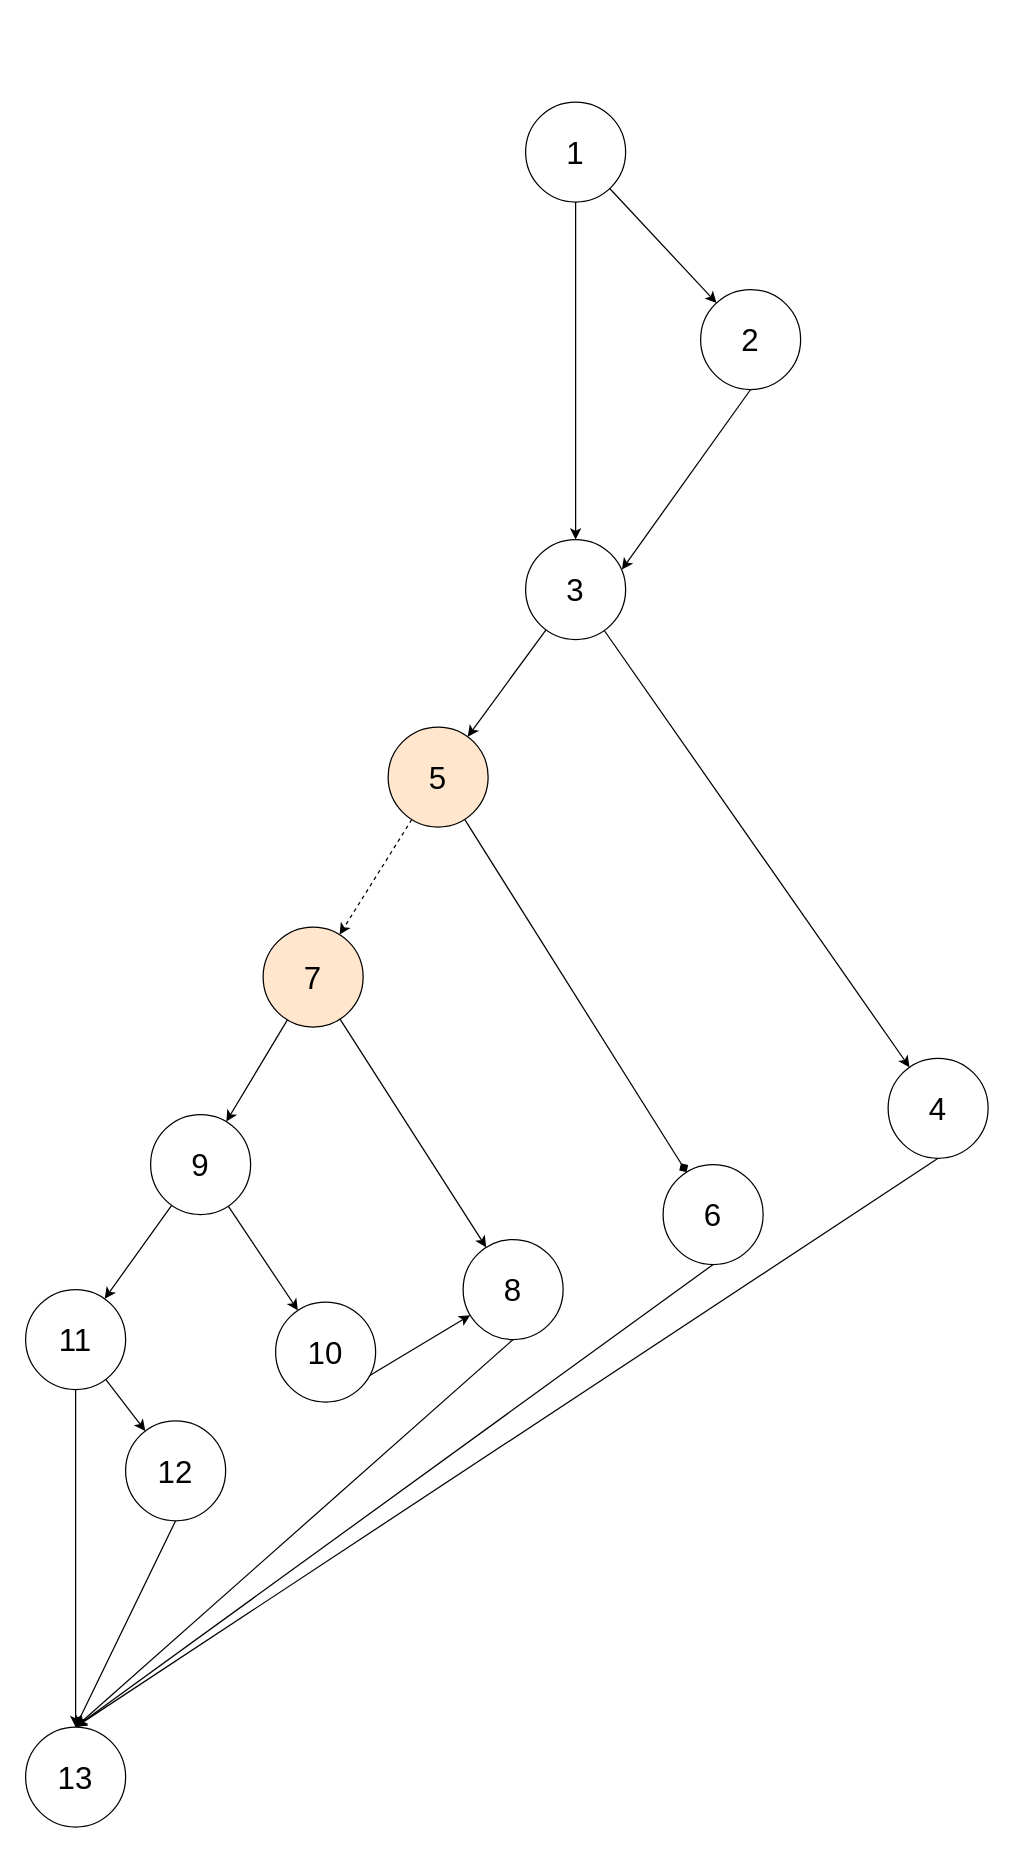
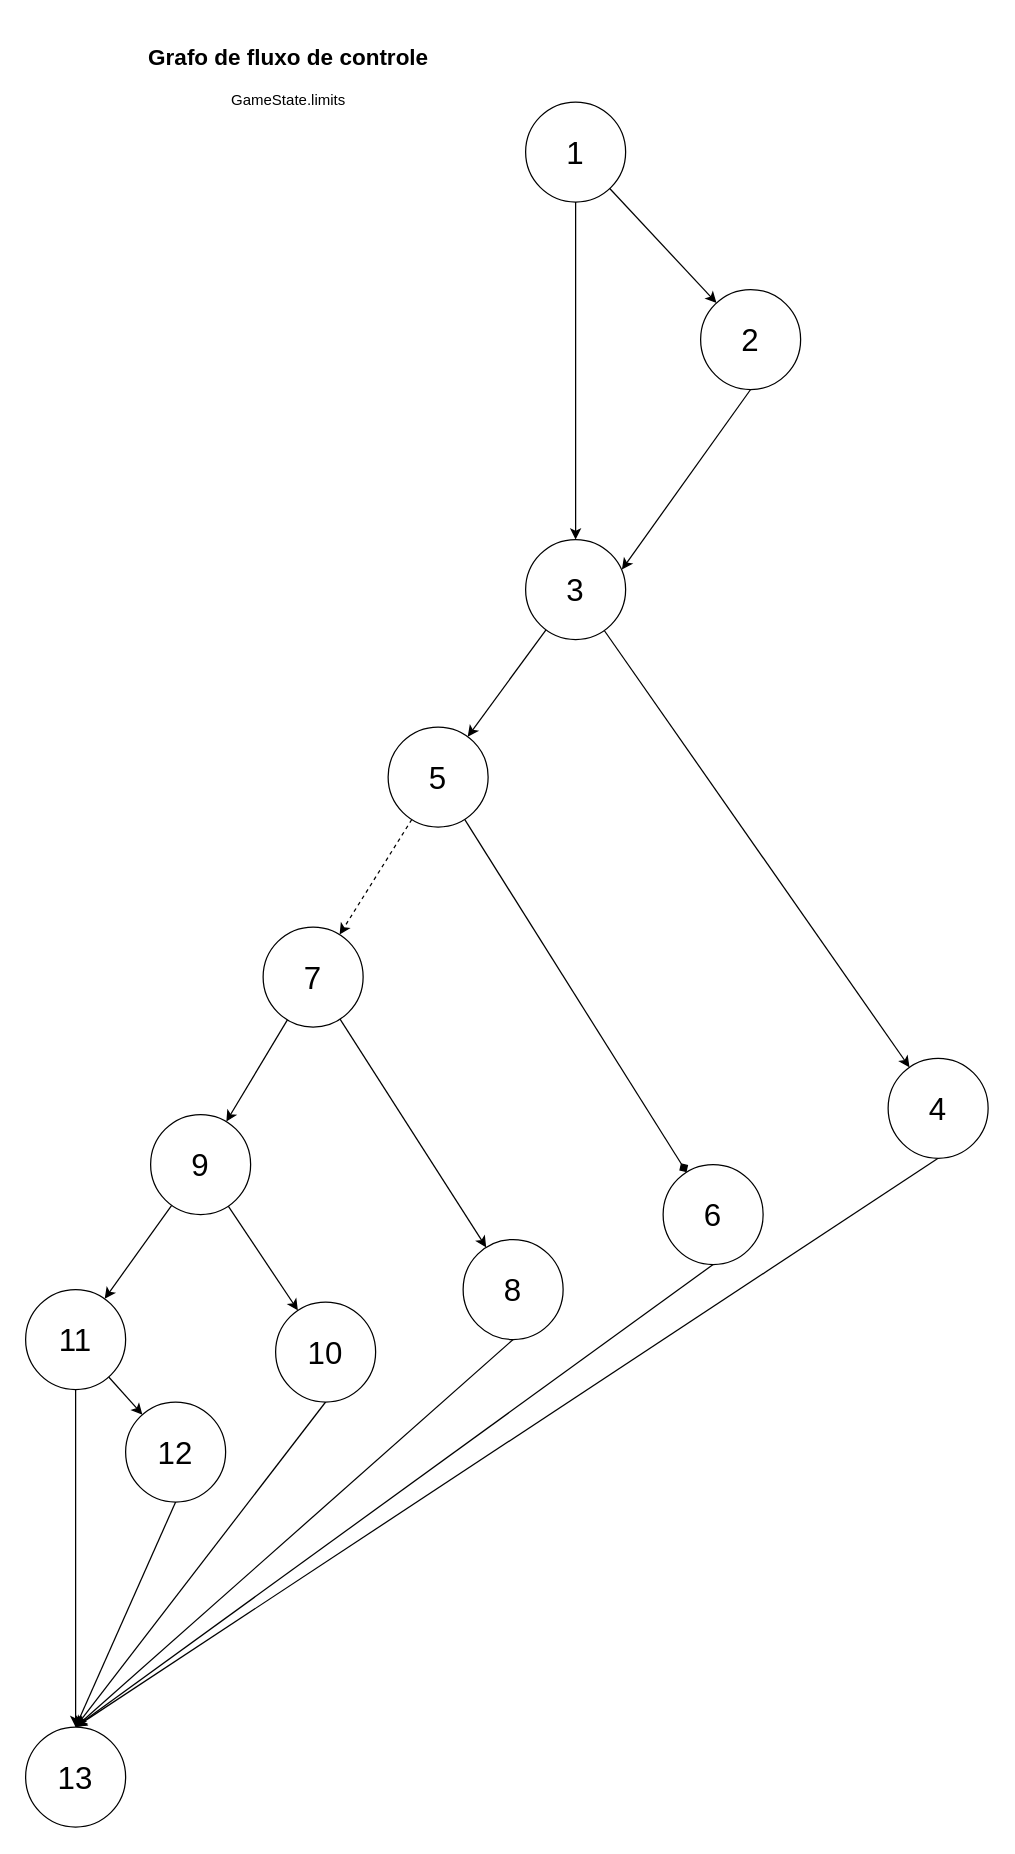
  <mxCell id="0" />
  <mxCell id="1" parent="0" />
  <mxCell id="2" value="" style="rounded=0;orthogonalLoop=1;jettySize=auto;html=1;fontSize=25;" parent="1" source="4" target="32" edge="1"><mxGeometry relative="1" as="geometry" /></mxCell>
  <mxCell id="3" value="" style="edgeStyle=none;rounded=0;orthogonalLoop=1;jettySize=auto;html=1;fontSize=25;" parent="1" source="4" target="7" edge="1"><mxGeometry relative="1" as="geometry" /></mxCell>
  <mxCell id="4" value="1" style="ellipse;whiteSpace=wrap;html=1;aspect=fixed;fontSize=25;" parent="1" vertex="1"><mxGeometry x="420" y="81" width="80" height="80" as="geometry" /></mxCell>
  <mxCell id="5" value="" style="edgeStyle=none;rounded=0;orthogonalLoop=1;jettySize=auto;html=1;fontSize=25;" parent="1" source="7" target="30" edge="1"><mxGeometry relative="1" as="geometry" /></mxCell>
  <mxCell id="6" value="" style="edgeStyle=none;rounded=0;orthogonalLoop=1;jettySize=auto;html=1;fontSize=25;" parent="1" source="7" target="10" edge="1"><mxGeometry relative="1" as="geometry" /></mxCell>
  <mxCell id="7" value="3" style="ellipse;whiteSpace=wrap;html=1;aspect=fixed;fontSize=25;" parent="1" vertex="1"><mxGeometry x="420" y="431" width="80" height="80" as="geometry" /></mxCell>
  <mxCell id="8" value="" style="edgeStyle=none;rounded=0;orthogonalLoop=1;jettySize=auto;html=1;fontSize=25;endArrow=diamond;" parent="1" source="10" target="28" edge="1"><mxGeometry relative="1" as="geometry" /></mxCell>
  <mxCell id="9" value="" style="edgeStyle=none;rounded=0;orthogonalLoop=1;jettySize=auto;html=1;fontSize=25;dashed=1;" parent="1" source="10" target="13" edge="1"><mxGeometry relative="1" as="geometry" /></mxCell>
- <mxCell id="10" value="5" style="ellipse;whiteSpace=wrap;html=1;aspect=fixed;fontSize=25;fillColor=#ffe6cc;" parent="1" vertex="1"><mxGeometry x="310" y="581" width="80" height="80" as="geometry" /></mxCell>
+ <mxCell id="10" value="5" style="ellipse;whiteSpace=wrap;html=1;aspect=fixed;fontSize=25;" parent="1" vertex="1"><mxGeometry x="310" y="581" width="80" height="80" as="geometry" /></mxCell>
  <mxCell id="11" value="" style="edgeStyle=none;rounded=0;orthogonalLoop=1;jettySize=auto;html=1;fontSize=25;" parent="1" source="13" target="26" edge="1"><mxGeometry relative="1" as="geometry" /></mxCell>
  <mxCell id="12" value="" style="edgeStyle=none;rounded=0;orthogonalLoop=1;jettySize=auto;html=1;fontSize=25;" parent="1" source="13" target="16" edge="1"><mxGeometry relative="1" as="geometry" /></mxCell>
- <mxCell id="13" value="7" style="ellipse;whiteSpace=wrap;html=1;aspect=fixed;fontSize=25;fillColor=#ffe6cc;" parent="1" vertex="1"><mxGeometry x="210" y="741" width="80" height="80" as="geometry" /></mxCell>
+ <mxCell id="13" value="7" style="ellipse;whiteSpace=wrap;html=1;aspect=fixed;fontSize=25;" parent="1" vertex="1"><mxGeometry x="210" y="741" width="80" height="80" as="geometry" /></mxCell>
  <mxCell id="14" value="" style="edgeStyle=none;rounded=0;orthogonalLoop=1;jettySize=auto;html=1;fontSize=25;" parent="1" source="16" target="24" edge="1"><mxGeometry relative="1" as="geometry" /></mxCell>
  <mxCell id="15" value="" style="edgeStyle=none;rounded=0;orthogonalLoop=1;jettySize=auto;html=1;fontSize=25;" parent="1" source="16" target="19" edge="1"><mxGeometry relative="1" as="geometry" /></mxCell>
  <mxCell id="16" value="9" style="ellipse;whiteSpace=wrap;html=1;aspect=fixed;fontSize=25;" parent="1" vertex="1"><mxGeometry x="120" y="891" width="80" height="80" as="geometry" /></mxCell>
  <mxCell id="17" value="" style="edgeStyle=none;rounded=0;orthogonalLoop=1;jettySize=auto;html=1;fontSize=25;" parent="1" source="19" target="22" edge="1"><mxGeometry relative="1" as="geometry" /></mxCell>
  <mxCell id="18" value="" style="edgeStyle=none;rounded=0;orthogonalLoop=1;jettySize=auto;html=1;fontSize=25;" parent="1" source="19" target="20" edge="1"><mxGeometry relative="1" as="geometry" /></mxCell>
  <mxCell id="19" value="11" style="ellipse;whiteSpace=wrap;html=1;aspect=fixed;fontSize=25;" parent="1" vertex="1"><mxGeometry x="20" y="1031" width="80" height="80" as="geometry" /></mxCell>
  <mxCell id="20" value="13" style="ellipse;whiteSpace=wrap;html=1;aspect=fixed;fontSize=25;" parent="1" vertex="1"><mxGeometry x="20" y="1381" width="80" height="80" as="geometry" /></mxCell>
  <mxCell id="21" style="edgeStyle=none;rounded=0;orthogonalLoop=1;jettySize=auto;html=1;exitX=0.5;exitY=1;exitDx=0;exitDy=0;fontSize=25;entryX=0.5;entryY=0;entryDx=0;entryDy=0;" parent="1" source="22" target="20" edge="1"><mxGeometry relative="1" as="geometry" /></mxCell>
- <mxCell id="22" value="12" style="ellipse;whiteSpace=wrap;html=1;aspect=fixed;fontSize=25;" parent="1" vertex="1"><mxGeometry x="100" y="1136" width="80" height="80" as="geometry" /></mxCell>
- <mxCell id="23" style="edgeStyle=none;rounded=0;orthogonalLoop=1;jettySize=auto;html=1;exitX=0.5;exitY=1;exitDx=0;exitDy=0;fontSize=25;" parent="1" source="24" target="26" edge="1"><mxGeometry relative="1" as="geometry" /></mxCell>
+ <mxCell id="22" value="12" style="ellipse;whiteSpace=wrap;html=1;aspect=fixed;fontSize=25;" parent="1" vertex="1"><mxGeometry y="1121" width="80" height="80" as="geometry" x="100" /></mxCell>
+ <mxCell id="23" style="edgeStyle=none;rounded=0;orthogonalLoop=1;jettySize=auto;html=1;exitX=0.5;exitY=1;exitDx=0;exitDy=0;fontSize=25;entryX=0.5;entryY=0;entryDx=0;entryDy=0;" parent="1" source="24" target="20" edge="1"><mxGeometry relative="1" as="geometry" /></mxCell>
  <mxCell id="24" value="10" style="ellipse;whiteSpace=wrap;html=1;aspect=fixed;fontSize=25;" parent="1" vertex="1"><mxGeometry x="220" y="1041" width="80" height="80" as="geometry" /></mxCell>
  <mxCell id="25" style="edgeStyle=none;rounded=0;orthogonalLoop=1;jettySize=auto;html=1;exitX=0.5;exitY=1;exitDx=0;exitDy=0;entryX=0.5;entryY=0;entryDx=0;entryDy=0;fontSize=25;" parent="1" source="26" target="20" edge="1"><mxGeometry relative="1" as="geometry" /></mxCell>
  <mxCell id="26" value="8" style="ellipse;whiteSpace=wrap;html=1;aspect=fixed;fontSize=25;" parent="1" vertex="1"><mxGeometry x="370" y="991" width="80" height="80" as="geometry" /></mxCell>
  <mxCell id="27" style="edgeStyle=none;rounded=0;orthogonalLoop=1;jettySize=auto;html=1;exitX=0.5;exitY=1;exitDx=0;exitDy=0;entryX=0.5;entryY=0;entryDx=0;entryDy=0;fontSize=25;" parent="1" source="28" target="20" edge="1"><mxGeometry relative="1" as="geometry" /></mxCell>
  <mxCell id="28" value="6" style="ellipse;whiteSpace=wrap;html=1;aspect=fixed;fontSize=25;" parent="1" vertex="1"><mxGeometry x="530" y="931" width="80" height="80" as="geometry" /></mxCell>
  <mxCell id="29" style="edgeStyle=none;rounded=0;orthogonalLoop=1;jettySize=auto;html=1;exitX=0.5;exitY=1;exitDx=0;exitDy=0;fontSize=25;entryX=0.5;entryY=0;entryDx=0;entryDy=0;" parent="1" source="30" target="20" edge="1"><mxGeometry relative="1" as="geometry"><mxPoint x="70" y="1375" as="targetPoint" /></mxGeometry></mxCell>
  <mxCell id="30" value="4" style="ellipse;whiteSpace=wrap;html=1;aspect=fixed;fontSize=25;" parent="1" vertex="1"><mxGeometry x="710" y="846" width="80" height="80" as="geometry" /></mxCell>
  <mxCell id="31" style="edgeStyle=none;rounded=0;orthogonalLoop=1;jettySize=auto;html=1;exitX=0.5;exitY=1;exitDx=0;exitDy=0;entryX=0.963;entryY=0.3;entryDx=0;entryDy=0;entryPerimeter=0;fontSize=25;" parent="1" source="32" target="7" edge="1"><mxGeometry relative="1" as="geometry" /></mxCell>
  <mxCell id="32" value="2" style="ellipse;whiteSpace=wrap;html=1;aspect=fixed;fontSize=25;" parent="1" vertex="1"><mxGeometry x="560" y="231" width="80" height="80" as="geometry" /></mxCell>
+ <mxCell id="33" value="&lt;h2&gt;Grafo de fluxo de controle&lt;br&gt;&lt;/h2&gt;&lt;blockquote&gt;GameState.limits&lt;br&gt;&lt;/blockquote&gt;&lt;h2&gt;&lt;/h2&gt;" style="text;html=1;align=center;verticalAlign=middle;resizable=0;points=[];;autosize=1;" vertex="1" parent="1"><mxGeometry x="110" y="20.5" width="240" height="80" as="geometry" /></mxCell>
